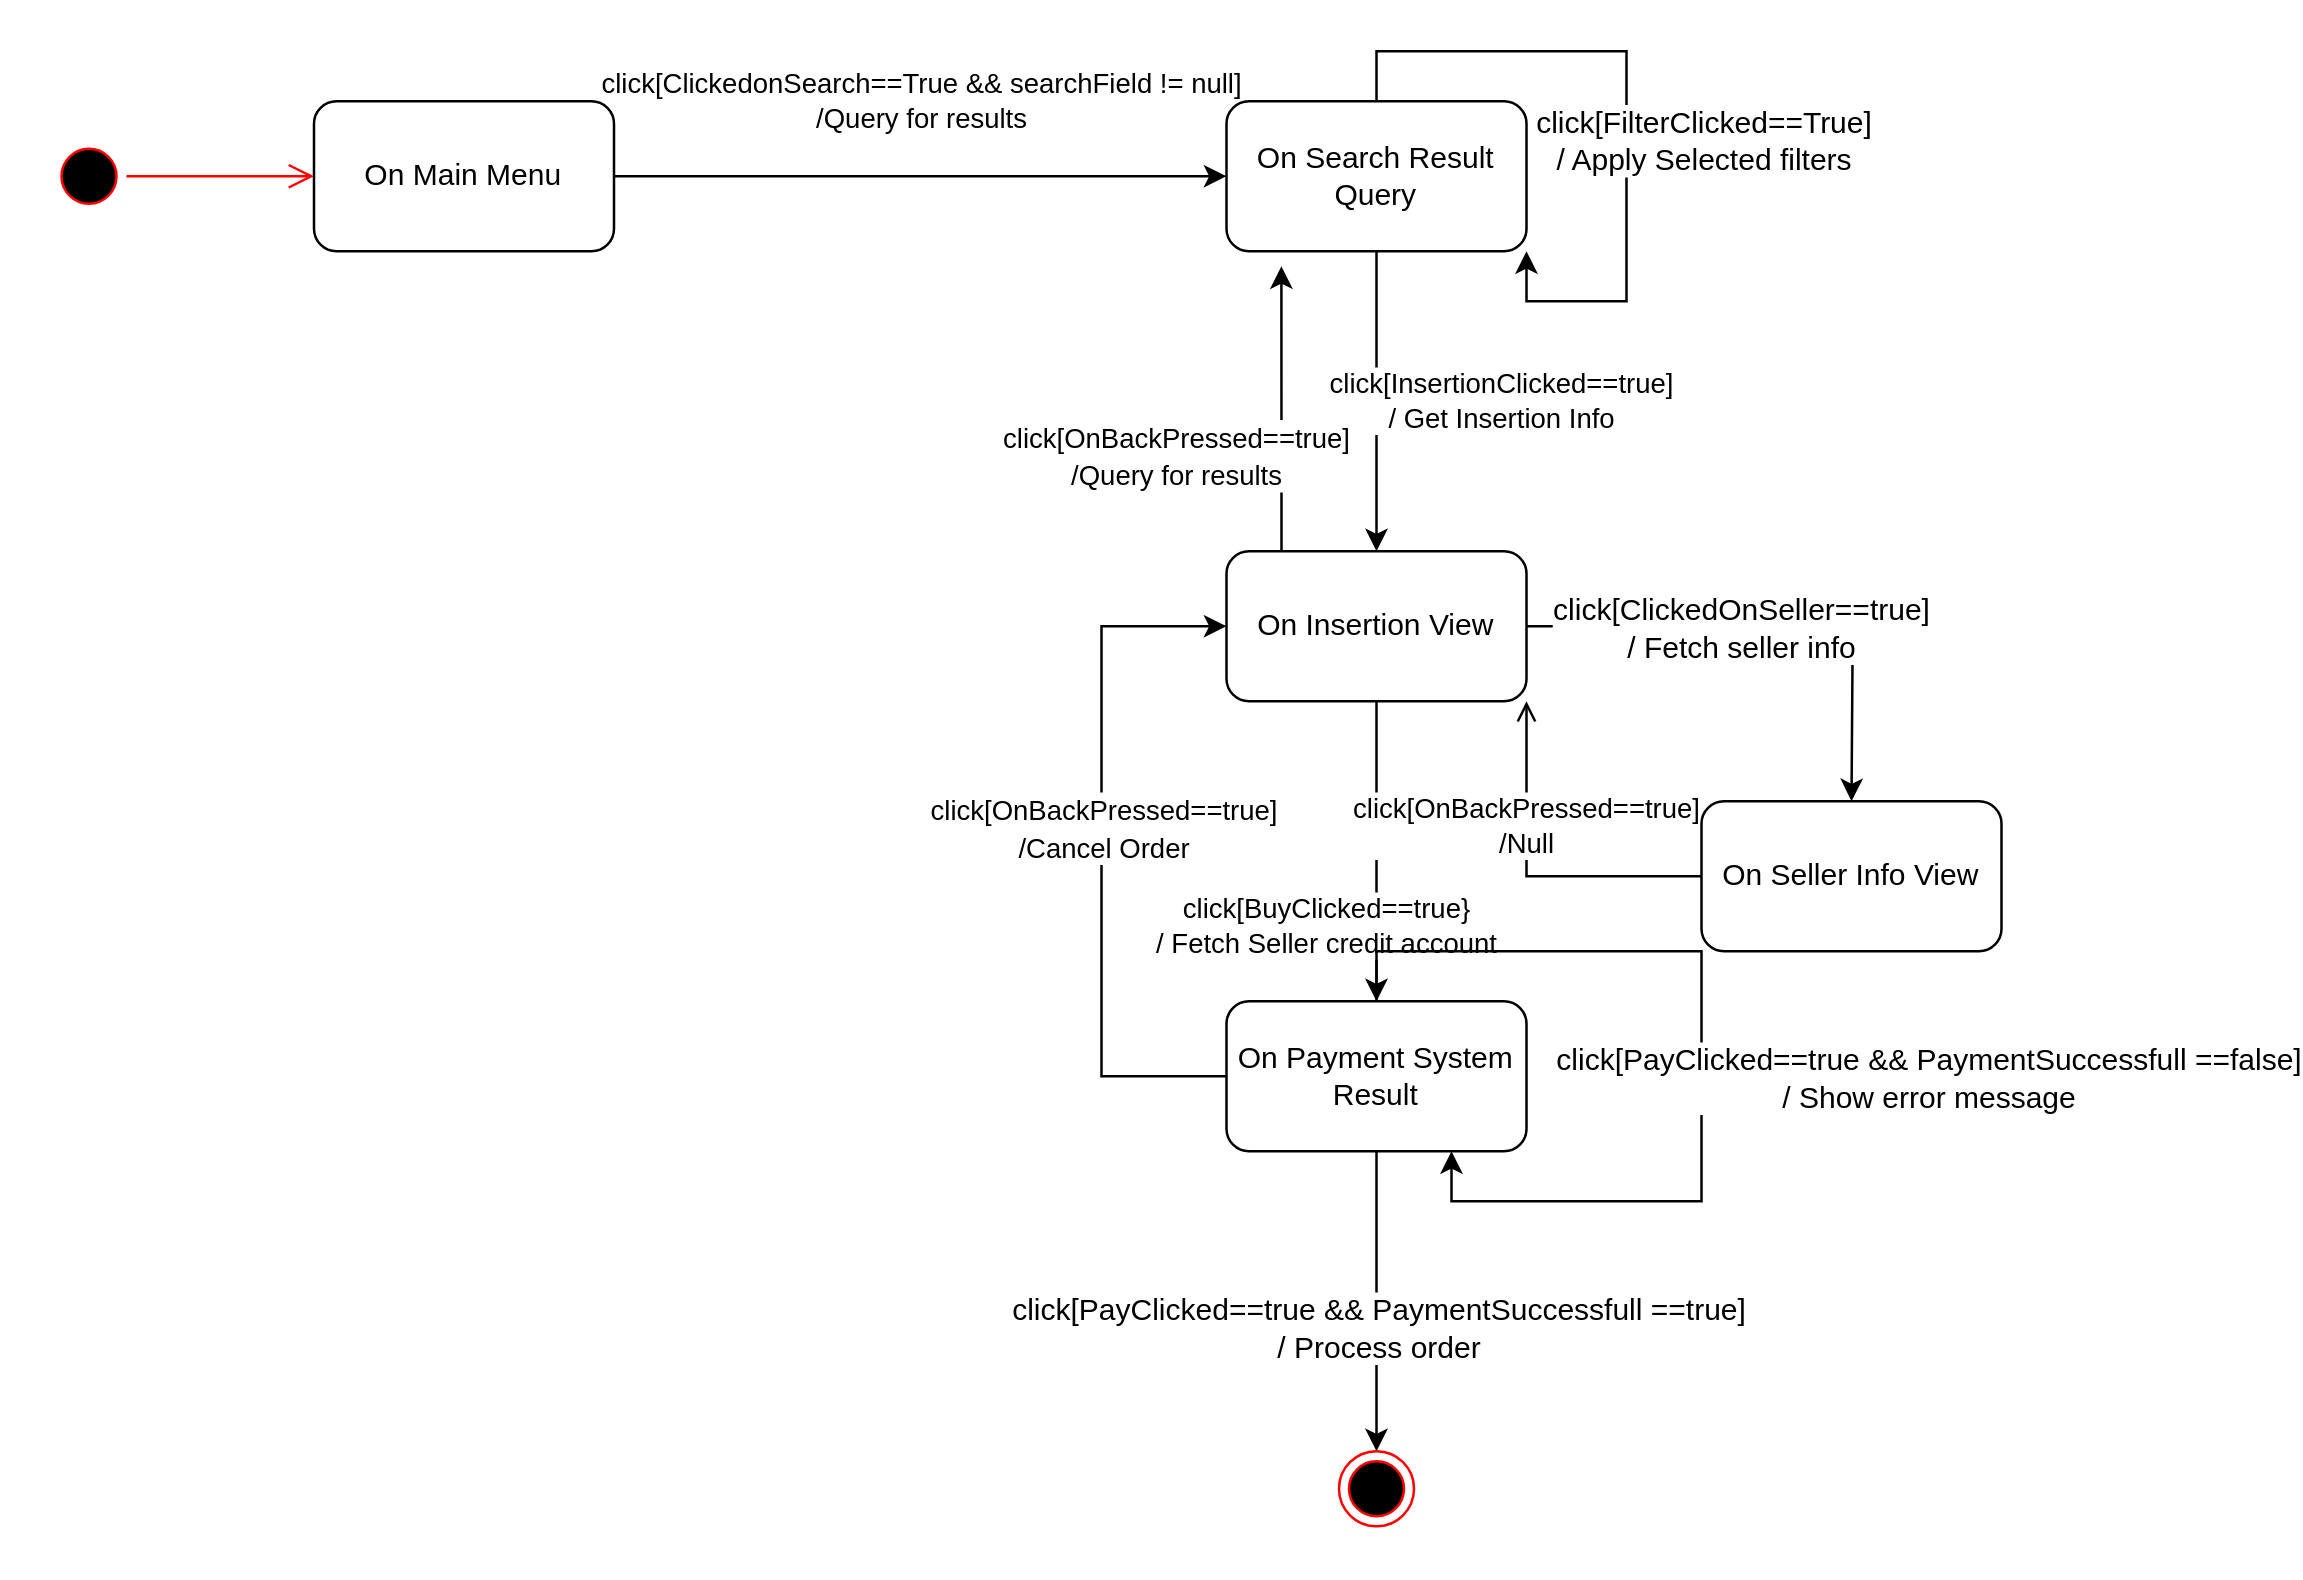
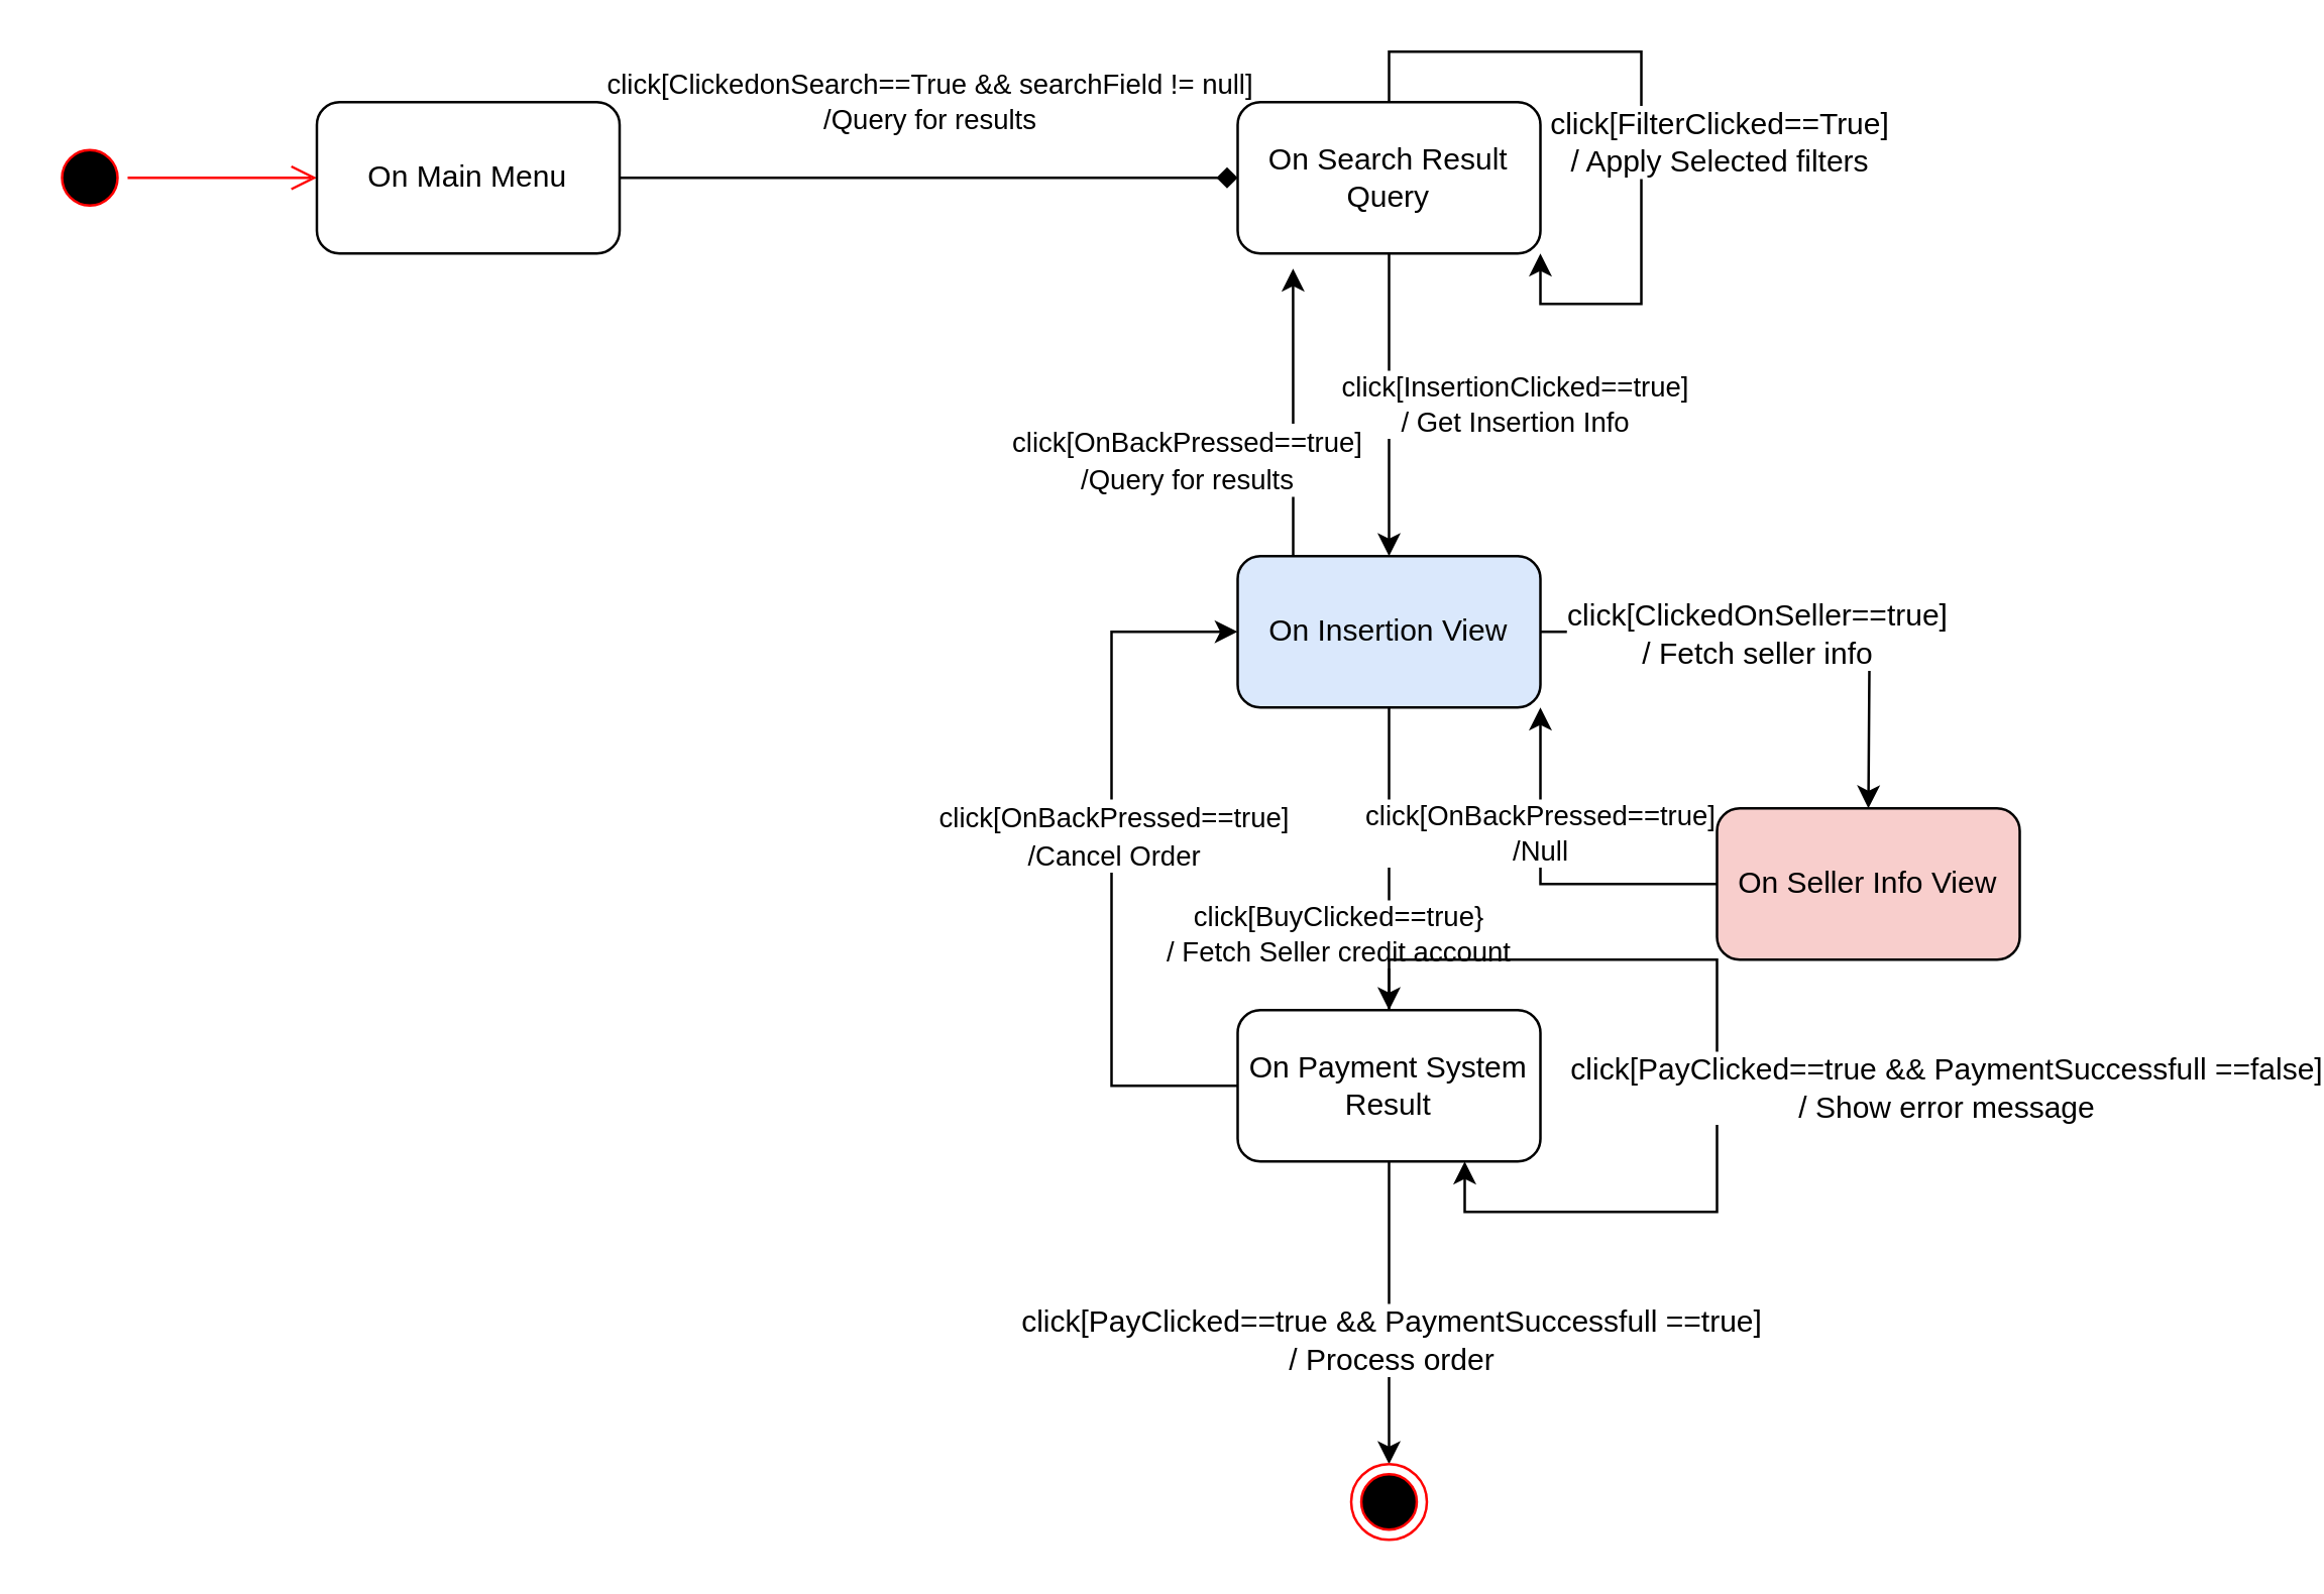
  <mxCell id="0" />
  <mxCell id="1" parent="0" />
  <mxCell id="2" value="" style="ellipse;html=1;shape=startState;fillColor=#000000;strokeColor=#ff0000;" vertex="1" parent="1"><mxGeometry x="20" y="55" width="30" height="30" as="geometry" /></mxCell>
  <mxCell id="3" value="" style="edgeStyle=orthogonalEdgeStyle;html=1;verticalAlign=bottom;endArrow=open;endSize=8;strokeColor=#ff0000;entryX=0;entryY=0.5;entryDx=0;entryDy=0;" edge="1" source="2" parent="1" target="5"><mxGeometry relative="1" as="geometry"><mxPoint x="140" y="70" as="targetPoint" /></mxGeometry></mxCell>
- <mxCell id="4" value="click[ClickedonSearch==True &amp;amp;&amp;amp; searchField != null]&lt;br&gt;/Query for results" style="edgeStyle=orthogonalEdgeStyle;rounded=0;orthogonalLoop=1;jettySize=auto;html=1;entryX=0;entryY=0.5;entryDx=0;entryDy=0;" edge="1" parent="1" source="5" target="7"><mxGeometry y="30" relative="1" as="geometry"><mxPoint as="offset" /></mxGeometry></mxCell>
+ <mxCell id="4" value="click[ClickedonSearch==True &amp;amp;&amp;amp; searchField != null]&lt;br&gt;/Query for results" style="edgeStyle=orthogonalEdgeStyle;rounded=0;orthogonalLoop=1;jettySize=auto;html=1;entryX=0;entryY=0.5;entryDx=0;entryDy=0;endArrow=diamond;" edge="1" parent="1" source="5" target="7"><mxGeometry y="30" relative="1" as="geometry"><mxPoint as="offset" /></mxGeometry></mxCell>
  <mxCell id="5" value="On Main Menu" style="rounded=1;whiteSpace=wrap;html=1;" vertex="1" parent="1"><mxGeometry x="125" y="40" width="120" height="60" as="geometry" /></mxCell>
  <mxCell id="6" value="click[InsertionClicked==true]&lt;br&gt;/ Get Insertion Info" style="edgeStyle=orthogonalEdgeStyle;rounded=0;orthogonalLoop=1;jettySize=auto;html=1;entryX=0.5;entryY=0;entryDx=0;entryDy=0;" edge="1" parent="1" source="7" target="15"><mxGeometry y="50" relative="1" as="geometry"><mxPoint as="offset" /></mxGeometry></mxCell>
  <mxCell id="7" value="On Search Result Query" style="rounded=1;whiteSpace=wrap;html=1;" vertex="1" parent="1"><mxGeometry x="490" y="40" width="120" height="60" as="geometry" /></mxCell>
  <mxCell id="8" style="edgeStyle=orthogonalEdgeStyle;rounded=0;orthogonalLoop=1;jettySize=auto;html=1;entryX=1;entryY=1;entryDx=0;entryDy=0;" edge="1" parent="1" source="7" target="7"><mxGeometry relative="1" as="geometry"><Array as="points"><mxPoint x="550" y="20" /><mxPoint x="650" y="20" /><mxPoint x="650" y="120" /><mxPoint x="610" y="120" /></Array></mxGeometry></mxCell>
  <mxCell id="9" value="click[FilterClicked==True]&lt;br&gt;/ Apply Selected filters" style="text;html=1;align=center;verticalAlign=middle;resizable=0;points=[];;labelBackgroundColor=#ffffff;" vertex="1" connectable="0" parent="8"><mxGeometry x="0.021" y="-3" relative="1" as="geometry"><mxPoint x="33" y="12" as="offset" /></mxGeometry></mxCell>
  <mxCell id="10" style="edgeStyle=orthogonalEdgeStyle;rounded=0;orthogonalLoop=1;jettySize=auto;html=1;" edge="1" parent="1" source="15"><mxGeometry relative="1" as="geometry"><mxPoint x="740" y="320" as="targetPoint" /></mxGeometry></mxCell>
  <mxCell id="11" value="click[ClickedOnSeller==true]&lt;br&gt;/ Fetch seller info" style="text;html=1;align=center;verticalAlign=middle;resizable=0;points=[];;labelBackgroundColor=#ffffff;" vertex="1" connectable="0" parent="10"><mxGeometry x="-0.15" relative="1" as="geometry"><mxPoint as="offset" /></mxGeometry></mxCell>
  <mxCell id="12" style="edgeStyle=orthogonalEdgeStyle;rounded=0;orthogonalLoop=1;jettySize=auto;html=1;entryX=0.183;entryY=1.1;entryDx=0;entryDy=0;entryPerimeter=0;" edge="1" parent="1" source="15" target="7"><mxGeometry relative="1" as="geometry"><Array as="points"><mxPoint x="512" y="190" /><mxPoint x="512" y="190" /></Array></mxGeometry></mxCell>
  <mxCell id="13" value="&lt;span style=&quot;font-size: 11px&quot;&gt;click[OnBackPressed==true]&lt;/span&gt;&lt;br style=&quot;font-size: 11px&quot;&gt;&lt;span style=&quot;font-size: 11px&quot;&gt;/Query for results&lt;/span&gt;" style="text;html=1;align=center;verticalAlign=middle;resizable=0;points=[];;labelBackgroundColor=#ffffff;" vertex="1" connectable="0" parent="12"><mxGeometry x="-0.316" y="2" relative="1" as="geometry"><mxPoint x="-40" as="offset" /></mxGeometry></mxCell>
  <mxCell id="14" value="click[BuyClicked==true}&lt;br&gt;/ Fetch Seller credit account" style="edgeStyle=orthogonalEdgeStyle;rounded=0;orthogonalLoop=1;jettySize=auto;html=1;entryX=0.5;entryY=0;entryDx=0;entryDy=0;" edge="1" parent="1" source="15" target="22"><mxGeometry x="0.5" y="-20" relative="1" as="geometry"><mxPoint as="offset" /></mxGeometry></mxCell>
- <mxCell id="15" value="On Insertion View" style="rounded=1;whiteSpace=wrap;html=1;" vertex="1" parent="1"><mxGeometry x="490" y="220" width="120" height="60" as="geometry" /></mxCell>
- <mxCell id="16" value="click[OnBackPressed==true]&lt;br&gt;/Null" style="edgeStyle=orthogonalEdgeStyle;rounded=0;orthogonalLoop=1;jettySize=auto;html=1;entryX=1;entryY=1;entryDx=0;entryDy=0;endArrow=open;" edge="1" parent="1" source="17" target="15"><mxGeometry y="-20" relative="1" as="geometry"><mxPoint x="-20" y="-20" as="offset" /></mxGeometry></mxCell>
- <mxCell id="17" value="On Seller Info View" style="rounded=1;whiteSpace=wrap;html=1;" vertex="1" parent="1"><mxGeometry x="680" y="320" width="120" height="60" as="geometry" /></mxCell>
+ <mxCell id="15" value="On Insertion View" style="rounded=1;whiteSpace=wrap;html=1;fillColor=#dae8fc;" vertex="1" parent="1"><mxGeometry x="490" y="220" width="120" height="60" as="geometry" /></mxCell>
+ <mxCell id="16" value="click[OnBackPressed==true]&lt;br&gt;/Null" style="edgeStyle=orthogonalEdgeStyle;rounded=0;orthogonalLoop=1;jettySize=auto;html=1;entryX=1;entryY=1;entryDx=0;entryDy=0;" edge="1" parent="1" source="17" target="15"><mxGeometry y="-20" relative="1" as="geometry"><mxPoint x="-20" y="-20" as="offset" /></mxGeometry></mxCell>
+ <mxCell id="17" value="On Seller Info View" style="rounded=1;whiteSpace=wrap;html=1;fillColor=#f8cecc;" vertex="1" parent="1"><mxGeometry x="680" y="320" width="120" height="60" as="geometry" /></mxCell>
  <mxCell id="18" style="edgeStyle=orthogonalEdgeStyle;rounded=0;orthogonalLoop=1;jettySize=auto;html=1;entryX=0;entryY=0.5;entryDx=0;entryDy=0;" edge="1" parent="1" source="22" target="15"><mxGeometry relative="1" as="geometry"><Array as="points"><mxPoint x="440" y="430" /><mxPoint x="440" y="250" /></Array></mxGeometry></mxCell>
  <mxCell id="19" value="&lt;span style=&quot;font-size: 11px&quot;&gt;click[OnBackPressed==true]&lt;/span&gt;&lt;br style=&quot;font-size: 11px&quot;&gt;&lt;span style=&quot;font-size: 11px&quot;&gt;/Cancel Order&lt;/span&gt;" style="text;html=1;align=center;verticalAlign=middle;resizable=0;points=[];;labelBackgroundColor=#ffffff;" vertex="1" connectable="0" parent="18"><mxGeometry x="-0.171" relative="1" as="geometry"><mxPoint y="-34" as="offset" /></mxGeometry></mxCell>
  <mxCell id="20" style="edgeStyle=orthogonalEdgeStyle;rounded=0;orthogonalLoop=1;jettySize=auto;html=1;entryX=0.5;entryY=0;entryDx=0;entryDy=0;" edge="1" parent="1" source="22" target="23"><mxGeometry relative="1" as="geometry" /></mxCell>
  <mxCell id="21" value="click[PayClicked==true &amp;amp;&amp;amp; PaymentSuccessfull ==true]&lt;br&gt;/ Process order" style="text;html=1;align=center;verticalAlign=middle;resizable=0;points=[];;labelBackgroundColor=#ffffff;" vertex="1" connectable="0" parent="20"><mxGeometry x="0.167" relative="1" as="geometry"><mxPoint as="offset" /></mxGeometry></mxCell>
  <mxCell id="22" value="On Payment System Result" style="rounded=1;whiteSpace=wrap;html=1;" vertex="1" parent="1"><mxGeometry x="490" y="400" width="120" height="60" as="geometry" /></mxCell>
  <mxCell id="23" value="" style="ellipse;html=1;shape=endState;fillColor=#000000;strokeColor=#ff0000;" vertex="1" parent="1"><mxGeometry x="535" y="580" width="30" height="30" as="geometry" /></mxCell>
  <mxCell id="24" style="edgeStyle=orthogonalEdgeStyle;rounded=0;orthogonalLoop=1;jettySize=auto;html=1;entryX=0.75;entryY=1;entryDx=0;entryDy=0;" edge="1" parent="1" source="22" target="22"><mxGeometry relative="1" as="geometry"><Array as="points"><mxPoint x="550" y="380" /><mxPoint x="680" y="380" /><mxPoint x="680" y="480" /><mxPoint x="580" y="480" /></Array></mxGeometry></mxCell>
  <mxCell id="25" value="click[PayClicked==true &amp;amp;&amp;amp; PaymentSuccessfull ==false]&lt;br&gt;/ Show error message" style="text;html=1;align=center;verticalAlign=middle;resizable=0;points=[];;labelBackgroundColor=#ffffff;" vertex="1" connectable="0" parent="24"><mxGeometry x="0.162" y="-1" relative="1" as="geometry"><mxPoint x="91" y="-15" as="offset" /></mxGeometry></mxCell>
